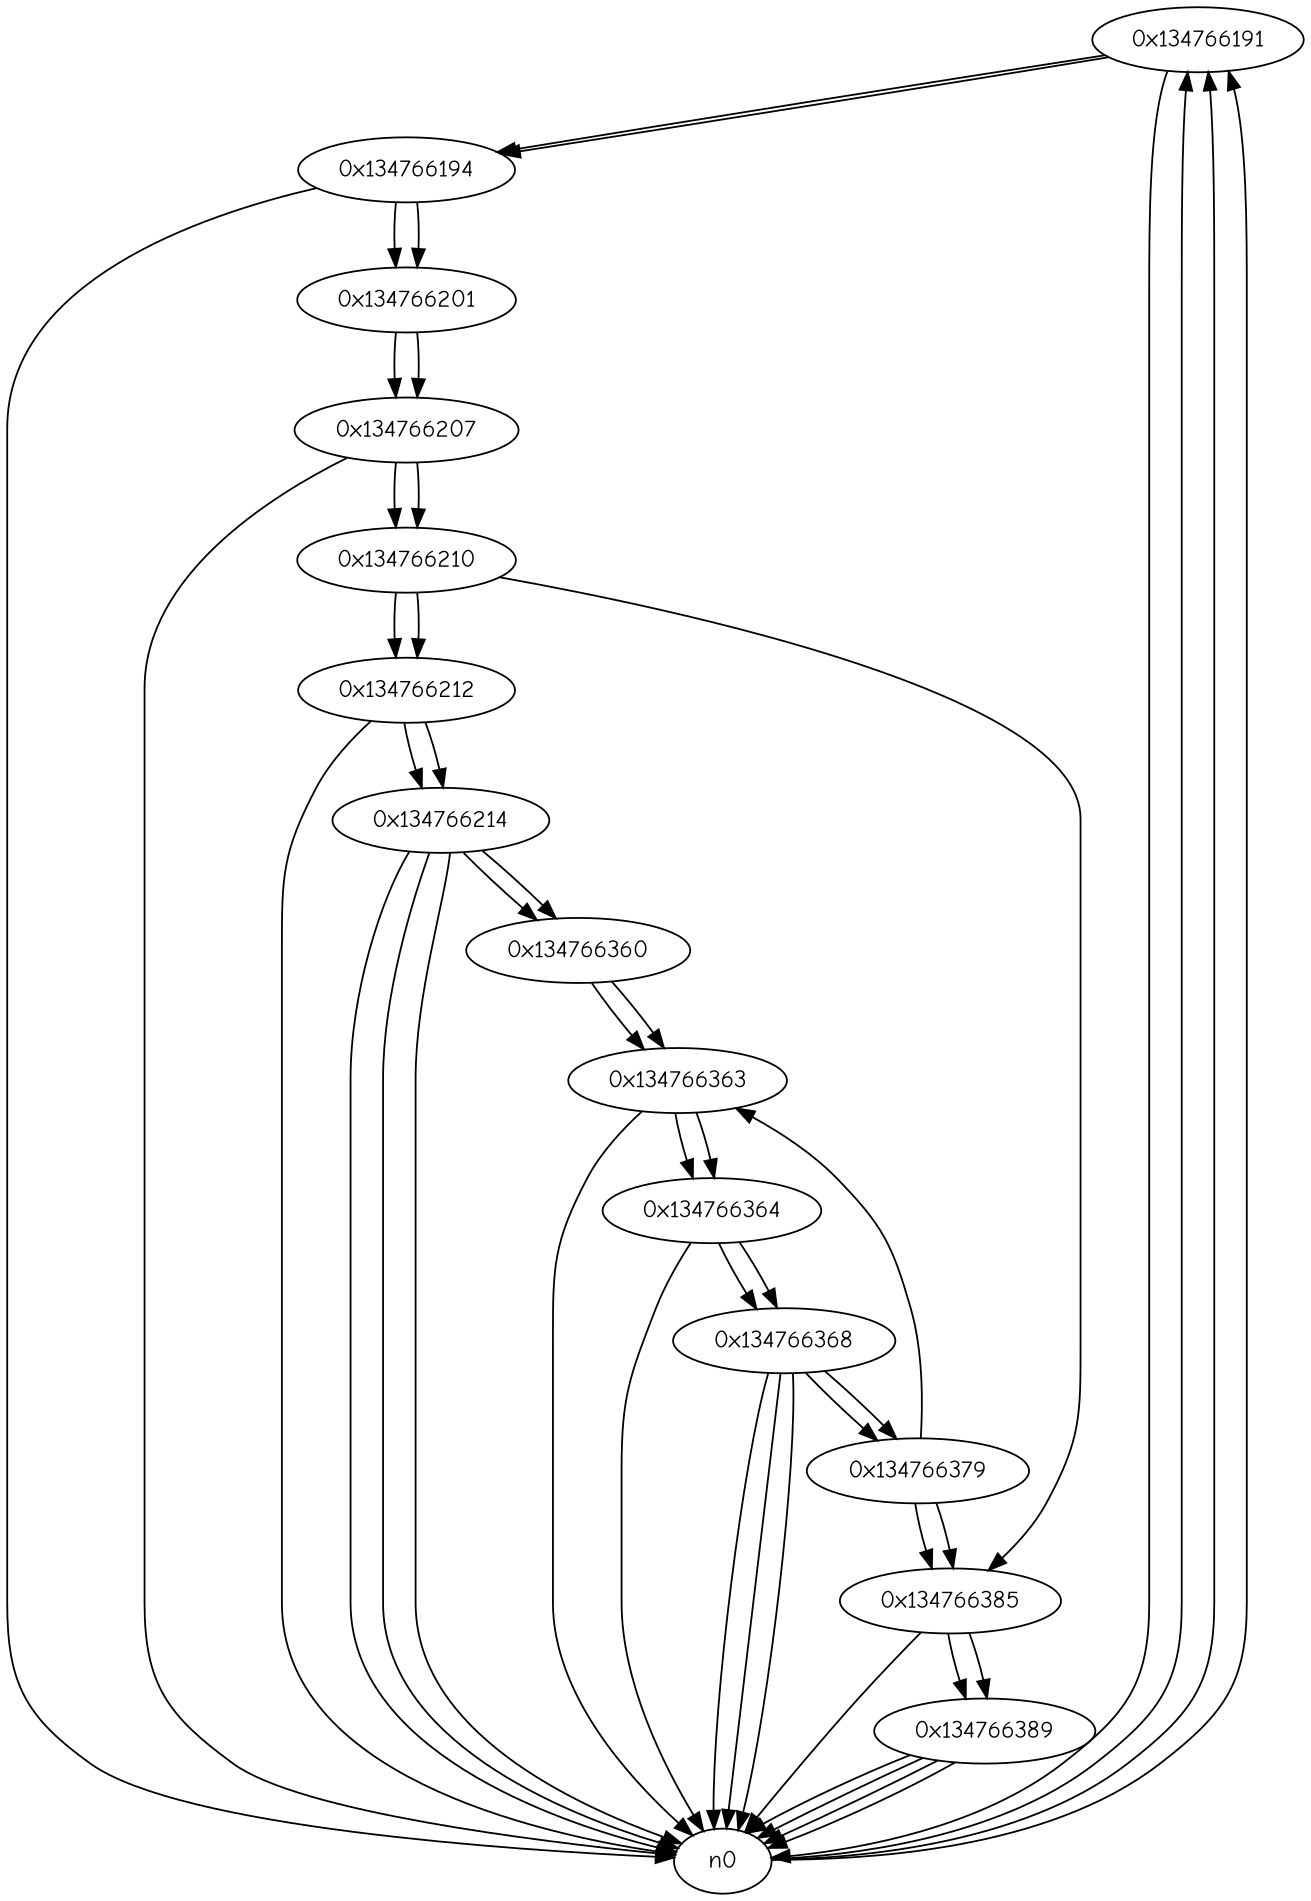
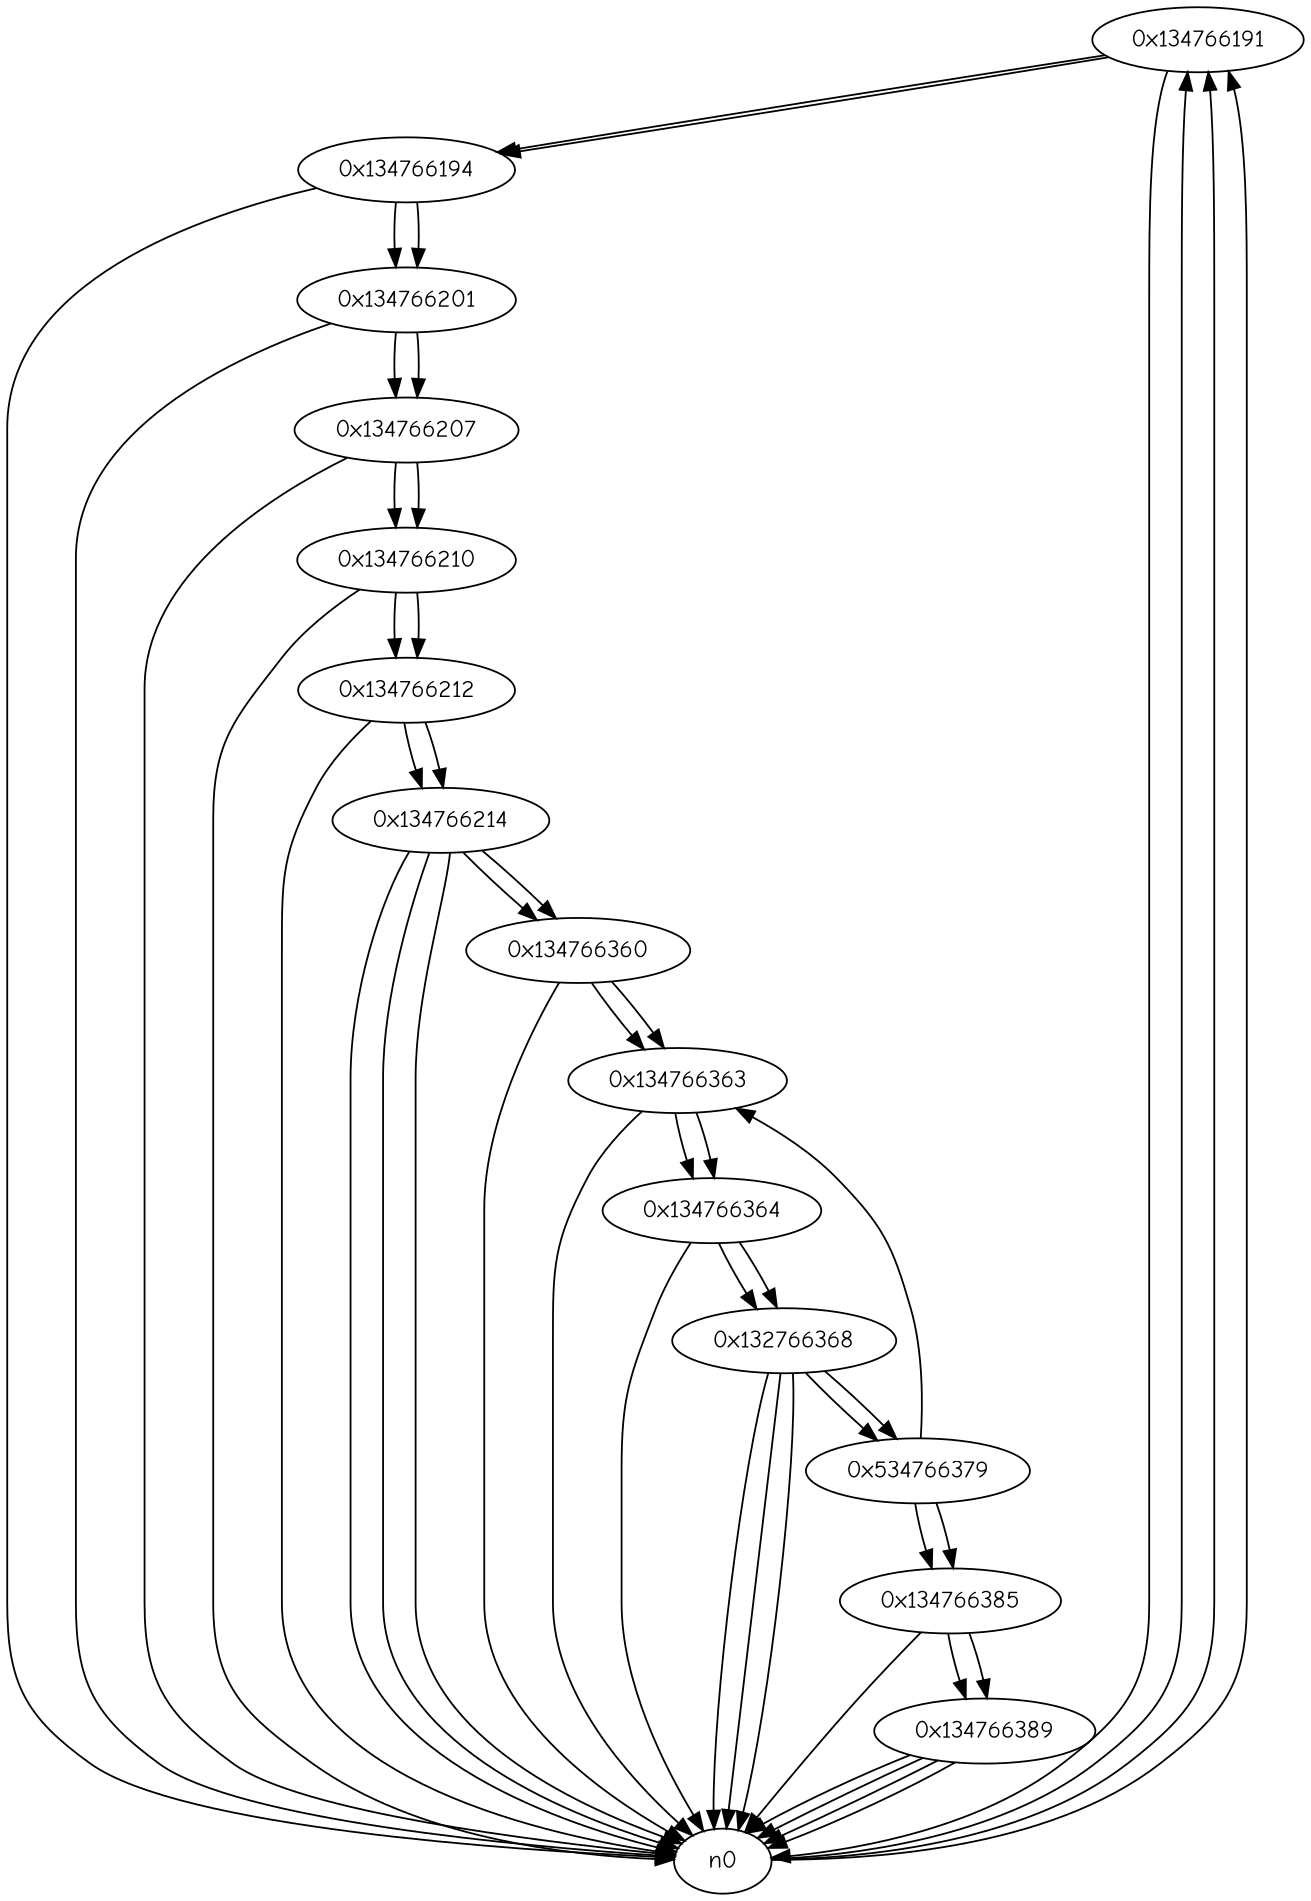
  digraph {
    fontname="Comic Neue"
    node [fontname="Comic Neue"]
    edge [fontname="Comic Neue"]
    n1 [label="0x134766191"]
    n2 [label="0x134766194"]
    n0
    n3 [label="0x134766201"]
    n4 [label="0x134766207"]
    n5 [label="0x134766210"]
    n6 [label="0x134766212"]
    n7 [label="0x134766214"]
    n8 [label="0x134766360"]
    n9 [label="0x134766363"]
    n10 [label="0x134766364"]
-   n11 [label="0x134766368"]
-   n12 [label="0x134766379"]
+   n11 [label="0x132766368"]
+   n12 [label="0x534766379"]
    n13 [label="0x134766385"]
    n14 [label="0x134766389"]
    n1 -> n2
    n1 -> n2
    n1 -> n0
    n2 -> n0
    n2 -> n3
    n2 -> n3
    n0 -> n1
    n0 -> n1
    n0 -> n1
+   n3 -> n0
    n3 -> n4
    n3 -> n4
    n4 -> n0
    n4 -> n5
    n4 -> n5
-   n5 -> n13
+   n5 -> n0
    n5 -> n6
    n5 -> n6
    n6 -> n0
    n6 -> n7
    n6 -> n7
    n7 -> n0
    n7 -> n0
    n7 -> n0
    n7 -> n8
    n7 -> n8
+   n8 -> n0
    n8 -> n9
    n8 -> n9
    n9 -> n0
    n9 -> n10
    n9 -> n10
    n10 -> n0
    n10 -> n11
    n10 -> n11
    n11 -> n0
    n11 -> n0
    n11 -> n0
    n11 -> n12
    n11 -> n12
    n12 -> n9
    n12 -> n13
    n12 -> n13
    n13 -> n0
    n13 -> n14
    n13 -> n14
    n14 -> n0
    n14 -> n0
    n14 -> n0
    n14 -> n0
  }
